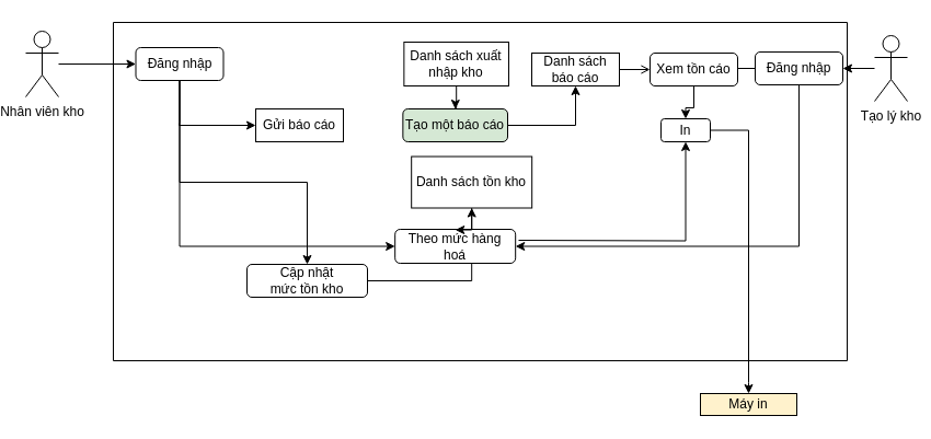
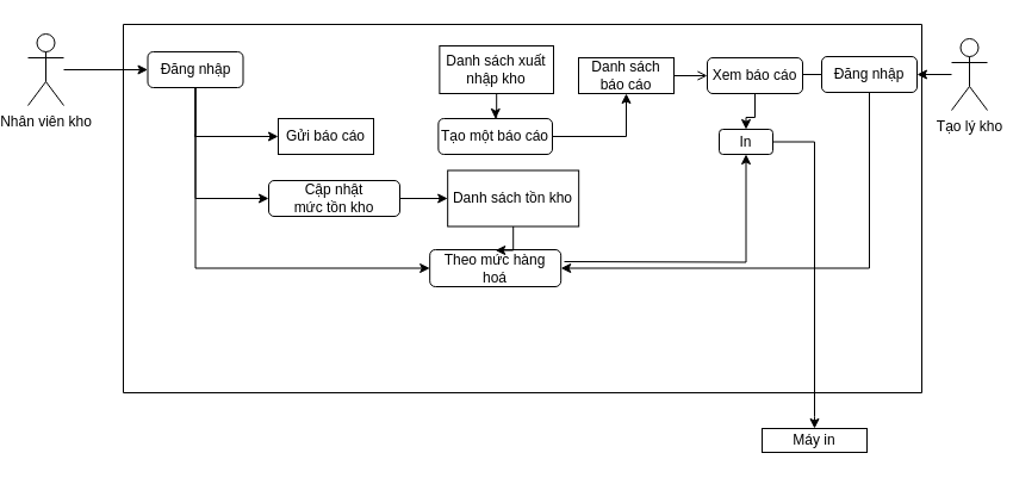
  <mxCell id="0" />
  <mxCell id="1" parent="0" />
  <mxCell id="2" value="Nhân viên kho" style="shape=umlActor;verticalLabelPosition=bottom;verticalAlign=top;html=1;outlineConnect=0;" parent="1" vertex="1"><mxGeometry x="20" y="28" width="30" height="60" as="geometry" /></mxCell>
  <mxCell id="3" value="Tạo lý kho" style="shape=umlActor;verticalLabelPosition=bottom;verticalAlign=top;html=1;outlineConnect=0;" parent="1" vertex="1"><mxGeometry x="795" y="32" width="30" height="60" as="geometry" /></mxCell>
  <mxCell id="4" value="" style="endArrow=classic;html=1;rounded=0;entryX=0;entryY=0.5;entryDx=0;entryDy=0;" parent="1" source="2" target="9" edge="1"><mxGeometry width="50" height="50" relative="1" as="geometry"><mxPoint x="40" y="199" as="sourcePoint" /><mxPoint x="100" y="169" as="targetPoint" /></mxGeometry></mxCell>
  <mxCell id="5" value="" style="swimlane;startSize=0;" parent="1" vertex="1"><mxGeometry x="100" y="20" width="670" height="309" as="geometry" /></mxCell>
  <mxCell id="6" style="edgeStyle=orthogonalEdgeStyle;rounded=0;orthogonalLoop=1;jettySize=auto;html=1;" parent="5" source="9" target="11" edge="1"><mxGeometry relative="1" as="geometry"><Array as="points"><mxPoint x="61" y="146" /></Array></mxGeometry></mxCell>
  <mxCell id="7" style="edgeStyle=orthogonalEdgeStyle;rounded=0;orthogonalLoop=1;jettySize=auto;html=1;entryX=0;entryY=0.5;entryDx=0;entryDy=0;" parent="5" source="9" target="21" edge="1"><mxGeometry relative="1" as="geometry"><Array as="points"><mxPoint x="61" y="91" /><mxPoint x="60" y="144" /></Array></mxGeometry></mxCell>
  <mxCell id="8" style="edgeStyle=orthogonalEdgeStyle;rounded=0;orthogonalLoop=1;jettySize=auto;html=1;entryX=0;entryY=0.5;entryDx=0;entryDy=0;" parent="5" source="9" target="23" edge="1"><mxGeometry relative="1" as="geometry"><Array as="points"><mxPoint x="61" y="205" /></Array></mxGeometry></mxCell>
  <mxCell id="9" value="Đăng nhập" style="rounded=1;whiteSpace=wrap;html=1;" parent="5" vertex="1"><mxGeometry x="20.5" y="23" width="80" height="30" as="geometry" /></mxCell>
  <mxCell id="10" style="edgeStyle=orthogonalEdgeStyle;rounded=0;orthogonalLoop=1;jettySize=auto;html=1;" edge="1" parent="5" source="11" target="27"><mxGeometry relative="1" as="geometry" /></mxCell>
- <mxCell id="11" value="Cập nhật&lt;div&gt;mức tồn kho&lt;/div&gt;" style="rounded=1;whiteSpace=wrap;html=1;" parent="5" vertex="1"><mxGeometry x="122" y="221" width="110" height="30" as="geometry" /></mxCell>
+ <mxCell id="11" value="Cập nhật&lt;div&gt;mức tồn kho&lt;/div&gt;" style="rounded=1;whiteSpace=wrap;html=1;" parent="5" vertex="1"><mxGeometry x="122" y="131" width="110" height="30" as="geometry" /></mxCell>
  <mxCell id="12" style="edgeStyle=orthogonalEdgeStyle;rounded=0;orthogonalLoop=1;jettySize=auto;html=1;entryX=1;entryY=0.5;entryDx=0;entryDy=0;" parent="5" source="14" target="18" edge="1"><mxGeometry relative="1" as="geometry" /></mxCell>
  <mxCell id="13" style="edgeStyle=orthogonalEdgeStyle;rounded=0;orthogonalLoop=1;jettySize=auto;html=1;entryX=1;entryY=0.5;entryDx=0;entryDy=0;" edge="1" parent="5" source="14" target="23"><mxGeometry relative="1" as="geometry"><Array as="points"><mxPoint x="626" y="205" /></Array></mxGeometry></mxCell>
  <mxCell id="14" value="Đăng nhập" style="rounded=1;whiteSpace=wrap;html=1;" parent="5" vertex="1"><mxGeometry x="586" y="27" width="80" height="30" as="geometry" /></mxCell>
  <mxCell id="15" style="edgeStyle=orthogonalEdgeStyle;rounded=0;orthogonalLoop=1;jettySize=auto;html=1;endArrow=open;" edge="1" parent="5" source="16" target="18"><mxGeometry relative="1" as="geometry" /></mxCell>
  <mxCell id="16" value="Danh sách báo cáo" style="rounded=0;whiteSpace=wrap;html=1;" parent="5" vertex="1"><mxGeometry x="382" y="28" width="80" height="30" as="geometry" /></mxCell>
  <mxCell id="17" style="edgeStyle=orthogonalEdgeStyle;rounded=0;orthogonalLoop=1;jettySize=auto;html=1;" edge="1" parent="5" source="18" target="28"><mxGeometry relative="1" as="geometry" /></mxCell>
- <mxCell id="18" value="Xem tồn cáo" style="rounded=1;whiteSpace=wrap;html=1;" parent="5" vertex="1"><mxGeometry x="490" y="28" width="80" height="30" as="geometry" /></mxCell>
+ <mxCell id="18" value="Xem báo cáo" style="rounded=1;whiteSpace=wrap;html=1;" parent="5" vertex="1"><mxGeometry x="490" y="28" width="80" height="30" as="geometry" /></mxCell>
  <mxCell id="19" style="edgeStyle=orthogonalEdgeStyle;rounded=0;orthogonalLoop=1;jettySize=auto;html=1;" parent="5" source="20" target="16" edge="1"><mxGeometry relative="1" as="geometry" /></mxCell>
- <mxCell id="20" value="Tạo một báo cáo" style="rounded=1;whiteSpace=wrap;html=1;fillColor=#d5e8d4;" parent="5" vertex="1"><mxGeometry x="264.37" y="79" width="95.63" height="30" as="geometry" /></mxCell>
+ <mxCell id="20" value="Tạo một báo cáo" style="rounded=1;whiteSpace=wrap;html=1;" parent="5" vertex="1"><mxGeometry x="264.37" y="79" width="95.63" height="30" as="geometry" /></mxCell>
  <mxCell id="21" value="Gửi báo cáo" style="whiteSpace=wrap;html=1;rounded=0;" parent="5" vertex="1"><mxGeometry x="130" y="79" width="80" height="30" as="geometry" /></mxCell>
  <mxCell id="22" style="edgeStyle=orthogonalEdgeStyle;rounded=0;orthogonalLoop=1;jettySize=auto;html=1;entryX=0.5;entryY=1;entryDx=0;entryDy=0;" edge="1" parent="5" target="28"><mxGeometry relative="1" as="geometry"><mxPoint x="370" y="199" as="sourcePoint" /></mxGeometry></mxCell>
  <mxCell id="23" value="Theo mức hàng hoá" style="rounded=1;whiteSpace=wrap;html=1;" parent="5" vertex="1"><mxGeometry x="257.18" y="189" width="110" height="31" as="geometry" /></mxCell>
  <mxCell id="24" style="edgeStyle=orthogonalEdgeStyle;rounded=0;orthogonalLoop=1;jettySize=auto;html=1;entryX=0.5;entryY=0;entryDx=0;entryDy=0;" edge="1" parent="5" source="25" target="20"><mxGeometry relative="1" as="geometry" /></mxCell>
  <mxCell id="25" value="Danh sách xuất nhập kho" style="rounded=0;whiteSpace=wrap;html=1;" parent="5" vertex="1"><mxGeometry x="265.37" y="18" width="95.63" height="40" as="geometry" /></mxCell>
  <mxCell id="26" style="edgeStyle=orthogonalEdgeStyle;rounded=0;orthogonalLoop=1;jettySize=auto;html=1;entryX=0.5;entryY=0;entryDx=0;entryDy=0;" edge="1" parent="5" source="27" target="23"><mxGeometry relative="1" as="geometry" /></mxCell>
  <mxCell id="27" value="Danh sách tồn kho" style="rounded=0;whiteSpace=wrap;html=1;" parent="5" vertex="1"><mxGeometry x="272.18" y="122.5" width="110" height="47" as="geometry" /></mxCell>
  <mxCell id="28" value="In" style="rounded=1;whiteSpace=wrap;html=1;" vertex="1" parent="5"><mxGeometry x="500" y="88" width="45" height="21" as="geometry" /></mxCell>
  <mxCell id="29" value="" style="endArrow=classic;html=1;rounded=0;entryX=1;entryY=0.5;entryDx=0;entryDy=0;" parent="1" source="3" target="14" edge="1"><mxGeometry width="50" height="50" relative="1" as="geometry"><mxPoint x="660" y="229" as="sourcePoint" /><mxPoint x="646" y="119" as="targetPoint" /></mxGeometry></mxCell>
- <mxCell id="30" value="Máy in" style="rounded=0;whiteSpace=wrap;html=1;fillColor=#fff2cc;" vertex="1" parent="1"><mxGeometry x="636" y="359" width="88" height="20" as="geometry" /></mxCell>
+ <mxCell id="30" value="Máy in" style="rounded=0;whiteSpace=wrap;html=1;" vertex="1" parent="1"><mxGeometry x="636" y="359" width="88" height="20" as="geometry" /></mxCell>
  <mxCell id="31" style="edgeStyle=orthogonalEdgeStyle;rounded=0;orthogonalLoop=1;jettySize=auto;html=1;entryX=0.5;entryY=0;entryDx=0;entryDy=0;" edge="1" parent="1" source="28" target="30"><mxGeometry relative="1" as="geometry"><Array as="points"><mxPoint x="680" y="119" /><mxPoint x="680" y="349" /></Array></mxGeometry></mxCell>
